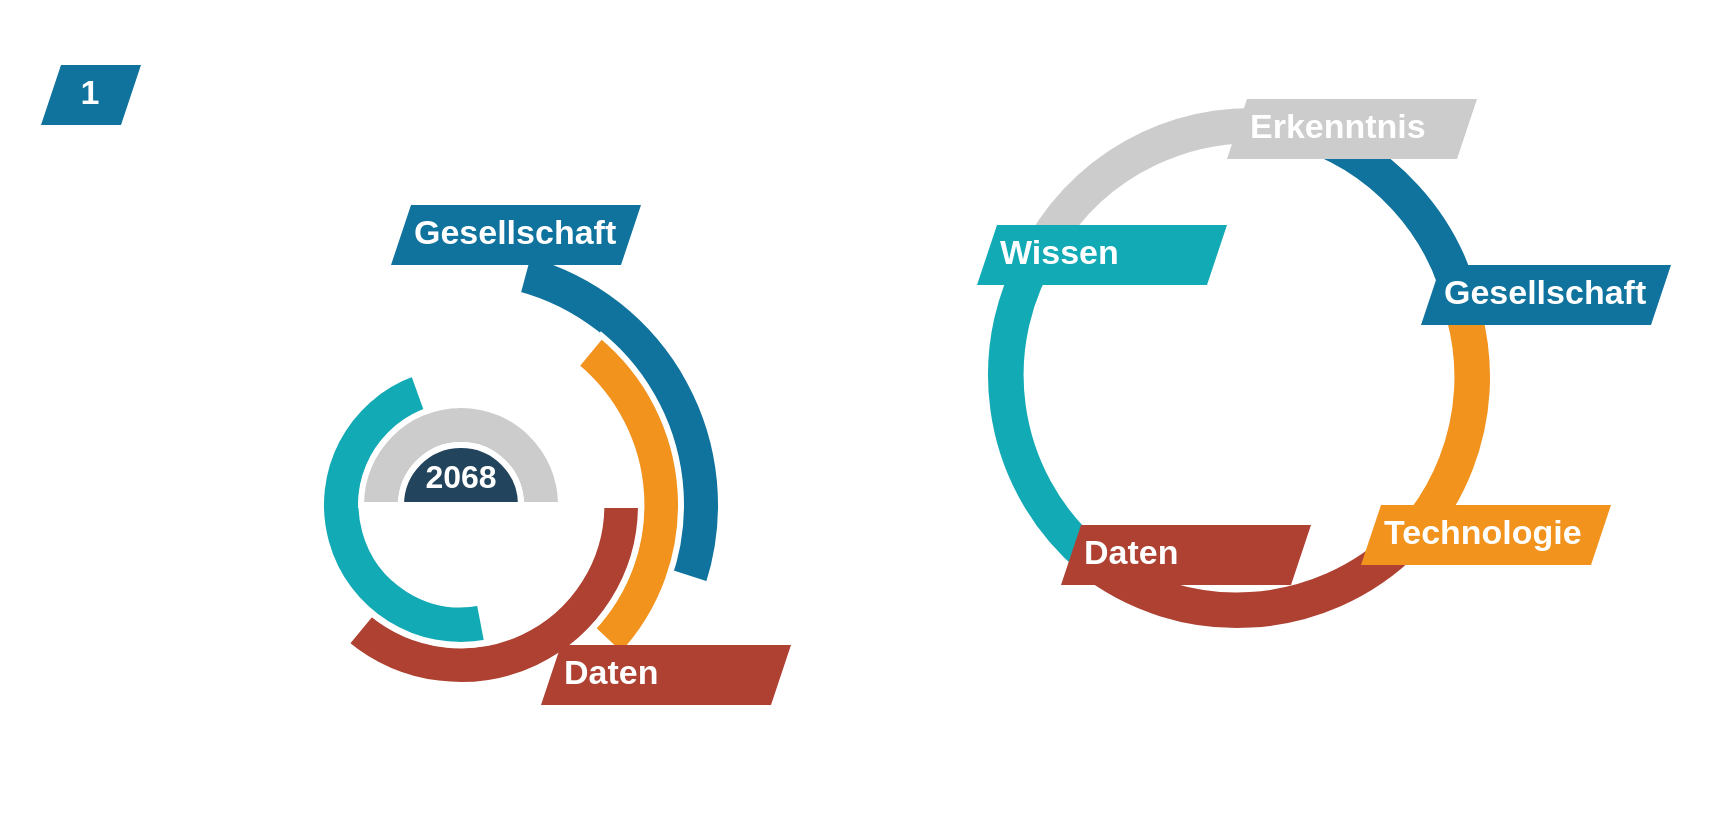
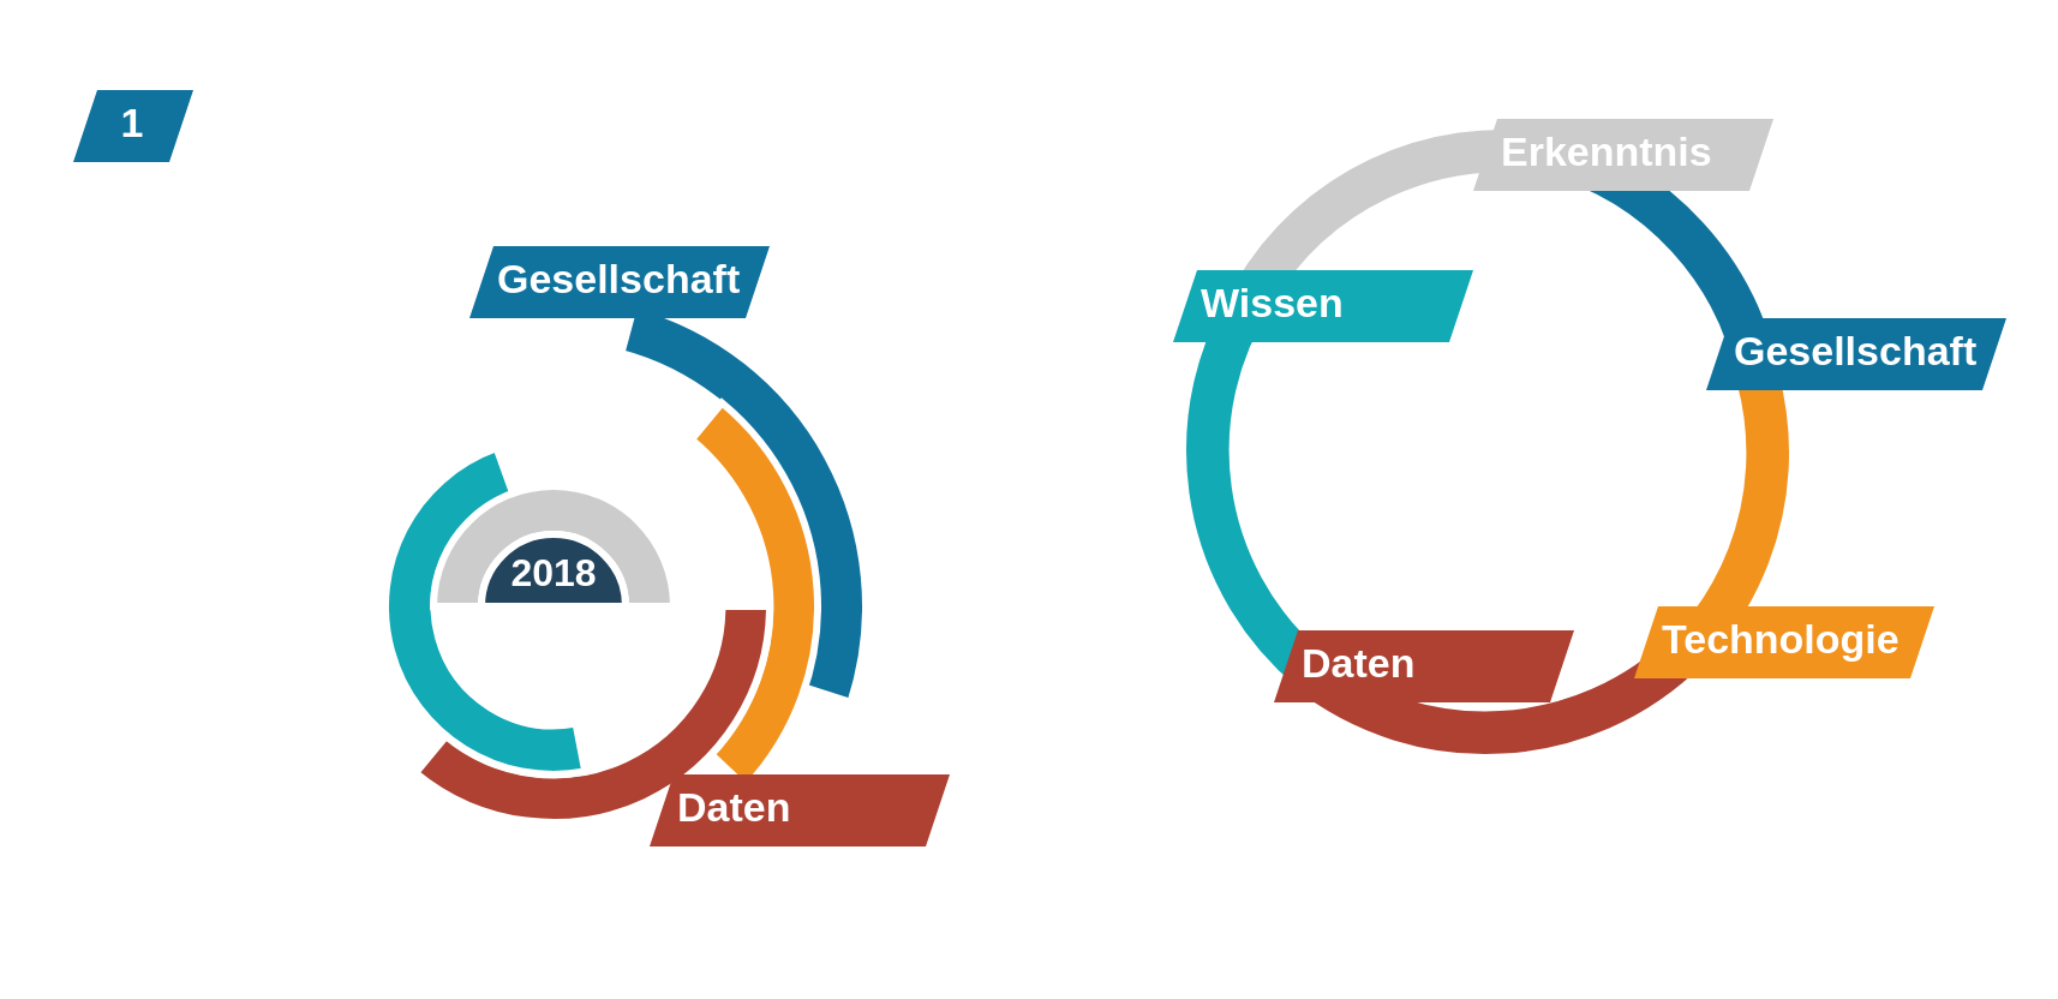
  <mxCell id="0" />
  <mxCell id="1" parent="0" />
  <mxCell id="2" value="" style="verticalLabelPosition=bottom;verticalAlign=top;html=1;shape=mxgraph.basic.partConcEllipse;fillColor=#10739e;strokeColor=#ffffff;startAngle=0.75;endAngle=0.008;arcWidth=0.16;strokeWidth=3;rotation=105;" vertex="1" parent="1"><mxGeometry x="100" y="110" width="260" height="260" as="geometry" /></mxCell>
  <mxCell id="3" value="" style="verticalLabelPosition=bottom;verticalAlign=top;html=1;shape=mxgraph.basic.partConcEllipse;fillColor=#f2931e;strokeColor=#ffffff;startAngle=0.91;endAngle=0.17;arcWidth=0.18;strokeWidth=3;rotation=72;" vertex="1" parent="1"><mxGeometry x="120" y="130" width="220" height="220" as="geometry" /></mxCell>
  <mxCell id="4" value="" style="verticalLabelPosition=bottom;verticalAlign=top;html=1;shape=mxgraph.basic.partConcEllipse;fillColor=#ae4132;strokeColor=#ffffff;startAngle=0.75;endAngle=0.11;arcWidth=0.22;strokeWidth=3;rotation=-180;" vertex="1" parent="1"><mxGeometry x="140" y="150" width="180" height="180" as="geometry" /></mxCell>
  <mxCell id="5" value="" style="verticalLabelPosition=bottom;verticalAlign=top;html=1;shape=mxgraph.basic.partConcEllipse;fillColor=#12aab5;strokeColor=#ffffff;startAngle=0.02;endAngle=0.495;arcWidth=0.29;strokeWidth=3;direction=south;rotation=72;" vertex="1" parent="1"><mxGeometry x="160" y="170" width="140" height="140" as="geometry" /></mxCell>
  <mxCell id="6" value="" style="verticalLabelPosition=bottom;verticalAlign=top;html=1;shape=mxgraph.basic.partConcEllipse;fillColor=#cccccc;strokeColor=#ffffff;startAngle=0.75;endAngle=0.25;arcWidth=0.4;strokeWidth=3;" vertex="1" parent="1"><mxGeometry x="180" y="190" width="100" height="100" as="geometry" /></mxCell>
- <mxCell id="7" value="2068" style="html=1;shape=mxgraph.basic.pie;fillColor=#23445D;strokeColor=#ffffff;startAngle=0.75;endAngle=0.25;fontSize=16;fontColor=#FFFFFF;verticalAlign=top;fontStyle=1;strokeWidth=3;" vertex="1" parent="1"><mxGeometry x="200" y="210" width="60" height="60" as="geometry" /></mxCell>
- <mxCell id="8" value="1" style="shape=mxgraph.infographic.parallelogram;dx=5;html=1;fillColor=#10739E;strokeColor=none;shadow=0;fontSize=17;fontColor=#FFFFFF;align=center;fontStyle=1;whiteSpace=wrap;" vertex="1" parent="1"><mxGeometry x="20" y="20" width="50" height="30" as="geometry" /></mxCell>
+ <mxCell id="7" value="2018" style="html=1;shape=mxgraph.basic.pie;fillColor=#23445D;strokeColor=#ffffff;startAngle=0.75;endAngle=0.25;fontSize=16;fontColor=#FFFFFF;verticalAlign=top;fontStyle=1;strokeWidth=3;" vertex="1" parent="1"><mxGeometry x="200" y="210" width="60" height="60" as="geometry" /></mxCell>
+ <mxCell id="8" value="1" style="shape=mxgraph.infographic.parallelogram;dx=5;html=1;fillColor=#10739E;strokeColor=none;shadow=0;fontSize=17;fontColor=#FFFFFF;align=center;fontStyle=1;whiteSpace=wrap;" vertex="1" parent="1"><mxGeometry x="30" y="25" width="50" height="30" as="geometry" /></mxCell>
  <mxCell id="9" value="Gesellschaft" style="shape=mxgraph.infographic.parallelogram;dx=5;;html=1;fillColor=#10739e;strokeColor=none;shadow=0;fontSize=17;fontColor=#FFFFFF;align=left;spacingLeft=10;fontStyle=1;whiteSpace=wrap;" vertex="1" parent="1"><mxGeometry x="195" y="90" width="125" height="30" as="geometry" /></mxCell>
  <mxCell id="10" value="Daten" style="shape=mxgraph.infographic.parallelogram;dx=5;;html=1;fillColor=#ae4132;strokeColor=none;shadow=0;fontSize=17;fontColor=#FFFFFF;align=left;spacingLeft=10;fontStyle=1;whiteSpace=wrap;" vertex="1" parent="1"><mxGeometry x="270" y="310" width="125" height="30" as="geometry" /></mxCell>
  <mxCell id="11" value="" style="verticalLabelPosition=bottom;verticalAlign=top;html=1;shape=mxgraph.basic.partConcEllipse;fillColor=#10739e;strokeColor=#ffffff;startAngle=0.75;endAngle=0.931;arcWidth=0.16;strokeWidth=3;rotation=105;" vertex="1" parent="1"><mxGeometry x="484" y="37" width="260" height="260" as="geometry" /></mxCell>
  <mxCell id="12" value="" style="verticalLabelPosition=bottom;verticalAlign=top;html=1;shape=mxgraph.basic.partConcEllipse;fillColor=#f2931e;strokeColor=#ffffff;startAngle=0.75;endAngle=0.951;arcWidth=0.16;strokeWidth=3;rotation=-195;" vertex="1" parent="1"><mxGeometry x="486" y="46" width="260" height="260" as="geometry" /></mxCell>
  <mxCell id="13" value="" style="verticalLabelPosition=bottom;verticalAlign=top;html=1;shape=mxgraph.basic.partConcEllipse;fillColor=#ae4132;strokeColor=#ffffff;startAngle=0.75;endAngle=0.982;arcWidth=0.16;strokeWidth=3;rotation=-135;" vertex="1" parent="1"><mxGeometry x="488" y="43" width="260" height="260" as="geometry" /></mxCell>
  <mxCell id="14" value="" style="verticalLabelPosition=bottom;verticalAlign=top;html=1;shape=mxgraph.basic.partConcEllipse;fillColor=#12aab5;strokeColor=#ffffff;startAngle=0.75;endAngle=0.984;arcWidth=0.16;strokeWidth=3;rotation=-50;" vertex="1" parent="1"><mxGeometry x="492" y="45" width="260" height="260" as="geometry" /></mxCell>
  <mxCell id="15" value="" style="verticalLabelPosition=bottom;verticalAlign=top;html=1;shape=mxgraph.basic.partConcEllipse;fillColor=#cccccc;strokeColor=#ffffff;startAngle=0.75;endAngle=0.943;arcWidth=0.16;strokeWidth=3;rotation=30;" vertex="1" parent="1"><mxGeometry x="495" y="40" width="260" height="260" as="geometry" /></mxCell>
  <mxCell id="16" value="Gesellschaft" style="shape=mxgraph.infographic.parallelogram;dx=5;;html=1;fillColor=#10739e;strokeColor=none;shadow=0;fontSize=17;fontColor=#FFFFFF;align=left;spacingLeft=10;fontStyle=1;whiteSpace=wrap;" vertex="1" parent="1"><mxGeometry x="710" y="120" width="125" height="30" as="geometry" /></mxCell>
  <mxCell id="17" value="Technologie" style="shape=mxgraph.infographic.parallelogram;dx=5;;html=1;fillColor=#f2931e;strokeColor=none;shadow=0;fontSize=17;fontColor=#FFFFFF;align=left;spacingLeft=10;fontStyle=1;whiteSpace=wrap;" vertex="1" parent="1"><mxGeometry x="680" y="240" width="125" height="30" as="geometry" /></mxCell>
  <mxCell id="18" value="Daten" style="shape=mxgraph.infographic.parallelogram;dx=5;;html=1;fillColor=#ae4132;strokeColor=none;shadow=0;fontSize=17;fontColor=#FFFFFF;align=left;spacingLeft=10;fontStyle=1;whiteSpace=wrap;" vertex="1" parent="1"><mxGeometry x="530" y="250" width="125" height="30" as="geometry" /></mxCell>
  <mxCell id="19" value="Wissen" style="shape=mxgraph.infographic.parallelogram;dx=5;;html=1;fillColor=#12aab5;strokeColor=none;shadow=0;fontSize=17;fontColor=#FFFFFF;align=left;spacingLeft=10;fontStyle=1;whiteSpace=wrap;" vertex="1" parent="1"><mxGeometry x="488" y="100" width="125" height="30" as="geometry" /></mxCell>
  <mxCell id="20" value="Erkenntnis" style="shape=mxgraph.infographic.parallelogram;dx=5;;html=1;fillColor=#cccccc;strokeColor=none;shadow=0;fontSize=17;fontColor=#FFFFFF;align=left;spacingLeft=10;fontStyle=1;whiteSpace=wrap;" vertex="1" parent="1"><mxGeometry x="613" y="37" width="125" height="30" as="geometry" /></mxCell>
